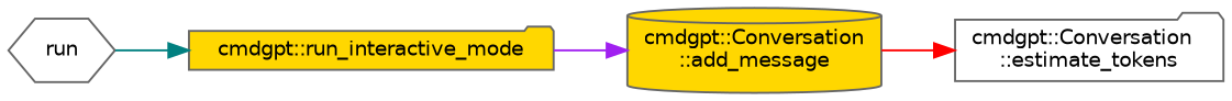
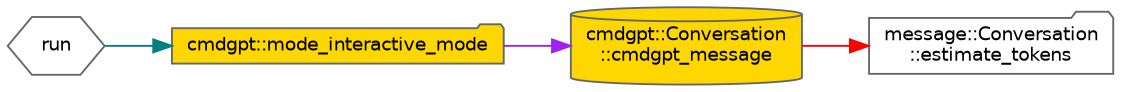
  digraph {
    rankdir=RL
    node [color=grey40 fillcolor=white fontname=Helvetica fontsize=10 shape=folder style=filled]
    edge [dir=back fontname=Helvetica fontsize=10 labelfontname=Helvetica labelfontsize=10 style=solid]
-   n1 [color=gray40 fontcolor=black height=0.2 label="cmdgpt::Conversation\l::estimate_tokens" width=0.4]
-   n2 [fillcolor=gold height=0.2 label="cmdgpt::Conversation\l::add_message" shape=cylinder width=0.4]
-   n3 [fillcolor=gold height=0.2 label="cmdgpt::run_interactive_mode" width=0.4]
+   n1 [color=gray40 fontcolor=black height=0.2 label="message::Conversation\l::estimate_tokens" width=0.4]
+   n2 [fillcolor=gold height=0.2 label="cmdgpt::Conversation\l::cmdgpt_message" shape=cylinder width=0.4]
+   n3 [fillcolor=gold height=0.2 label="cmdgpt::mode_interactive_mode" width=0.4]
    n4 [height=0.2 label=run shape=hexagon width=0.4]
    n1 -> n2 [color=red]
    n2 -> n3 [color=purple]
    n3 -> n4 [color=teal]
  }
